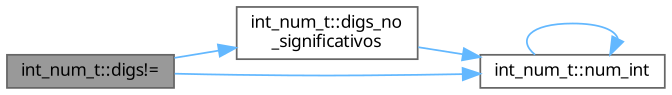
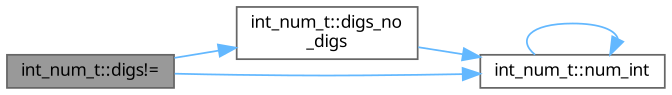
  digraph {
    fontname="Noto Sans"
    rankdir=LR
    node [color=grey40 fillcolor=white fontname="Noto Sans" fontsize=10 shape=box style=filled]
    edge [color=steelblue1 fontname="Noto Sans" fontsize=10 labelfontname=Helvetica labelfontsize=10 style=solid]
    n1 [color=gray40 fillcolor=grey60 fontcolor=black height=0.2 label="int_num_t::digs!=" width=0.4]
-   n2 [height=0.2 label="int_num_t::digs_no\l_significativos" width=0.4]
+   n2 [height=0.2 label="int_num_t::digs_no\l_digs" width=0.4]
    n3 [height=0.2 label="int_num_t::num_int" width=0.4]
    n1 -> n2
    n1 -> n3
    n2 -> n3
    n3 -> n3
  }
